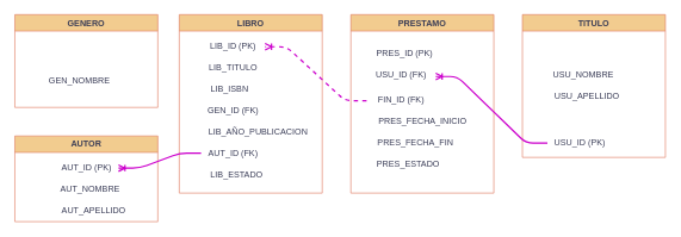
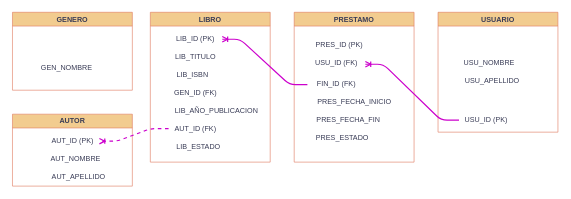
  <mxCell id="0" />
  <mxCell id="1" parent="0" />
  <mxCell id="2" value="LIBRO" style="swimlane;whiteSpace=wrap;html=1;labelBackgroundColor=none;fillColor=#F2CC8F;strokeColor=#E07A5F;fontColor=#393C56;" vertex="1" parent="1"><mxGeometry x="250" y="20" width="200" height="250" as="geometry" /></mxCell>
  <mxCell id="3" value="LIB_ID (PK)" style="text;html=1;align=center;verticalAlign=middle;resizable=0;points=[];autosize=1;strokeColor=none;fillColor=none;labelBackgroundColor=none;fontColor=#393C56;" vertex="1" parent="2"><mxGeometry x="30" y="30" width="90" height="30" as="geometry" /></mxCell>
  <mxCell id="4" value="LIB_TITULO" style="text;html=1;align=center;verticalAlign=middle;resizable=0;points=[];autosize=1;strokeColor=none;fillColor=none;labelBackgroundColor=none;fontColor=#393C56;" vertex="1" parent="2"><mxGeometry x="30" y="60" width="90" height="30" as="geometry" /></mxCell>
  <mxCell id="5" value="LIB_ISBN" style="text;html=1;align=center;verticalAlign=middle;resizable=0;points=[];autosize=1;strokeColor=none;fillColor=none;labelBackgroundColor=none;fontColor=#393C56;" vertex="1" parent="2"><mxGeometry x="30" y="90" width="80" height="30" as="geometry" /></mxCell>
  <mxCell id="6" value="GEN_ID (FK)" style="text;html=1;align=center;verticalAlign=middle;resizable=0;points=[];autosize=1;strokeColor=none;fillColor=none;labelBackgroundColor=none;fontColor=#393C56;" vertex="1" parent="2"><mxGeometry x="30" y="120" width="90" height="30" as="geometry" /></mxCell>
  <mxCell id="7" value="LIB_AÑO_PUBLICACION" style="text;html=1;align=center;verticalAlign=middle;resizable=0;points=[];autosize=1;strokeColor=none;fillColor=none;labelBackgroundColor=none;fontColor=#393C56;" vertex="1" parent="2"><mxGeometry x="30" y="150" width="160" height="30" as="geometry" /></mxCell>
  <mxCell id="8" value="AUT_ID (FK)" style="text;html=1;align=center;verticalAlign=middle;resizable=0;points=[];autosize=1;strokeColor=none;fillColor=none;labelBackgroundColor=none;fontColor=#393C56;" vertex="1" parent="2"><mxGeometry x="30" y="180" width="90" height="30" as="geometry" /></mxCell>
  <mxCell id="9" value="LIB_ESTADO" style="text;html=1;align=center;verticalAlign=middle;resizable=0;points=[];autosize=1;strokeColor=none;fillColor=none;labelBackgroundColor=none;fontColor=#393C56;" vertex="1" parent="2"><mxGeometry x="30" y="210" width="100" height="30" as="geometry" /></mxCell>
  <mxCell id="10" value="AUTOR" style="swimlane;whiteSpace=wrap;html=1;labelBackgroundColor=none;fillColor=#F2CC8F;strokeColor=#E07A5F;fontColor=#393C56;" vertex="1" parent="1"><mxGeometry x="20" y="190" width="200" height="120" as="geometry" /></mxCell>
  <mxCell id="11" value="AUT_ID (PK)" style="text;html=1;align=center;verticalAlign=middle;resizable=0;points=[];autosize=1;strokeColor=none;fillColor=none;labelBackgroundColor=none;fontColor=#393C56;" vertex="1" parent="10"><mxGeometry x="55" y="30" width="90" height="30" as="geometry" /></mxCell>
  <mxCell id="12" value="AUT_NOMBRE" style="text;html=1;align=center;verticalAlign=middle;resizable=0;points=[];autosize=1;strokeColor=none;fillColor=none;labelBackgroundColor=none;fontColor=#393C56;" vertex="1" parent="10"><mxGeometry x="50" y="60" width="110" height="30" as="geometry" /></mxCell>
  <mxCell id="13" value="AUT_APELLIDO" style="text;html=1;align=center;verticalAlign=middle;resizable=0;points=[];autosize=1;strokeColor=none;fillColor=none;labelBackgroundColor=none;fontColor=#393C56;" vertex="1" parent="10"><mxGeometry x="55" y="90" width="110" height="30" as="geometry" /></mxCell>
  <mxCell id="14" value="GENERO" style="swimlane;whiteSpace=wrap;html=1;labelBackgroundColor=none;fillColor=#F2CC8F;strokeColor=#E07A5F;fontColor=#393C56;" vertex="1" parent="1"><mxGeometry x="20" y="20" width="200" height="130" as="geometry" /></mxCell>
  <mxCell id="15" value="GEN_NOMBRE" style="text;html=1;align=center;verticalAlign=middle;resizable=0;points=[];autosize=1;strokeColor=none;fillColor=none;labelBackgroundColor=none;fontColor=#393C56;" vertex="1" parent="14"><mxGeometry x="35" y="78" width="110" height="30" as="geometry" /></mxCell>
  <mxCell id="16" value="PRESTAMO" style="swimlane;whiteSpace=wrap;html=1;labelBackgroundColor=none;fillColor=#F2CC8F;strokeColor=#E07A5F;fontColor=#393C56;" vertex="1" parent="1"><mxGeometry x="490" y="20" width="200" height="250" as="geometry" /></mxCell>
  <mxCell id="17" value="PRES_ID (PK)" style="text;html=1;align=center;verticalAlign=middle;resizable=0;points=[];autosize=1;strokeColor=none;fillColor=none;labelBackgroundColor=none;fontColor=#393C56;" vertex="1" parent="16"><mxGeometry x="25" y="40" width="100" height="30" as="geometry" /></mxCell>
  <mxCell id="18" value="USU_ID (FK)" style="text;html=1;align=center;verticalAlign=middle;resizable=0;points=[];autosize=1;strokeColor=none;fillColor=none;labelBackgroundColor=none;fontColor=#393C56;" vertex="1" parent="16"><mxGeometry x="25" y="70" width="90" height="30" as="geometry" /></mxCell>
  <mxCell id="19" value="FIN_ID (FK)" style="text;html=1;align=center;verticalAlign=middle;resizable=0;points=[];autosize=1;strokeColor=none;fillColor=none;labelBackgroundColor=none;fontColor=#393C56;" vertex="1" parent="16"><mxGeometry x="25" y="105" width="90" height="30" as="geometry" /></mxCell>
  <mxCell id="20" value="PRES_FECHA_INICIO" style="text;html=1;align=center;verticalAlign=middle;resizable=0;points=[];autosize=1;strokeColor=none;fillColor=none;labelBackgroundColor=none;fontColor=#393C56;" vertex="1" parent="16"><mxGeometry x="25" y="135" width="150" height="30" as="geometry" /></mxCell>
  <mxCell id="21" value="PRES_FECHA_FIN" style="text;html=1;align=center;verticalAlign=middle;resizable=0;points=[];autosize=1;strokeColor=none;fillColor=none;labelBackgroundColor=none;fontColor=#393C56;" vertex="1" parent="16"><mxGeometry x="25" y="165" width="130" height="30" as="geometry" /></mxCell>
  <mxCell id="22" value="PRES_ESTADO" style="text;html=1;align=center;verticalAlign=middle;resizable=0;points=[];autosize=1;strokeColor=none;fillColor=none;labelBackgroundColor=none;fontColor=#393C56;" vertex="1" parent="16"><mxGeometry x="25" y="195" width="110" height="30" as="geometry" /></mxCell>
- <mxCell id="23" value="TITULO" style="swimlane;whiteSpace=wrap;html=1;startSize=23;labelBackgroundColor=none;fillColor=#F2CC8F;strokeColor=#E07A5F;fontColor=#393C56;" vertex="1" parent="1"><mxGeometry x="730" y="20" width="200" height="200" as="geometry" /></mxCell>
+ <mxCell id="23" value="USUARIO" style="swimlane;whiteSpace=wrap;html=1;startSize=23;labelBackgroundColor=none;fillColor=#F2CC8F;strokeColor=#E07A5F;fontColor=#393C56;" vertex="1" parent="1"><mxGeometry x="730" y="20" width="200" height="200" as="geometry" /></mxCell>
  <mxCell id="24" value="USU_NOMBRE" style="text;html=1;align=center;verticalAlign=middle;resizable=0;points=[];autosize=1;strokeColor=none;fillColor=none;labelBackgroundColor=none;fontColor=#393C56;" vertex="1" parent="23"><mxGeometry x="30" y="70" width="110" height="30" as="geometry" /></mxCell>
  <mxCell id="25" value="USU_APELLIDO" style="text;html=1;align=center;verticalAlign=middle;resizable=0;points=[];autosize=1;strokeColor=none;fillColor=none;labelBackgroundColor=none;fontColor=#393C56;" vertex="1" parent="23"><mxGeometry x="35" y="100" width="110" height="30" as="geometry" /></mxCell>
  <mxCell id="26" value="USU_ID (PK)" style="text;html=1;align=center;verticalAlign=middle;resizable=0;points=[];autosize=1;strokeColor=none;fillColor=none;labelBackgroundColor=none;fontColor=#393C56;" vertex="1" parent="23"><mxGeometry x="35" y="165" width="90" height="30" as="geometry" /></mxCell>
  <mxCell id="27" value="" style="edgeStyle=entityRelationEdgeStyle;fontSize=12;html=1;endArrow=ERoneToMany;hachureGap=4;fontFamily=Architects Daughter;fontSource=https%3A%2F%2Ffonts.googleapis.com%2Fcss%3Ffamily%3DArchitects%2BDaughter;rounded=1;shadow=0;strokeColor=#CC00CC;strokeWidth=2;entryX=1.041;entryY=0.556;entryDx=0;entryDy=0;entryPerimeter=0;" edge="1" parent="1" source="26" target="18"><mxGeometry width="100" height="100" relative="1" as="geometry"><mxPoint x="806" y="176" as="sourcePoint" /><mxPoint x="665" y="88" as="targetPoint" /><Array as="points"><mxPoint x="417.3" y="192.51" /><mxPoint x="447.3" y="202.51" /><mxPoint x="767.3" y="110.01" /><mxPoint x="437.3" y="170.51" /><mxPoint x="417.3" y="252.51" /></Array></mxGeometry></mxCell>
- <mxCell id="28" value="" style="edgeStyle=entityRelationEdgeStyle;fontSize=12;html=1;endArrow=ERoneToMany;hachureGap=4;fontFamily=Architects Daughter;fontSource=https%3A%2F%2Ffonts.googleapis.com%2Fcss%3Ffamily%3DArchitects%2BDaughter;rounded=1;shadow=0;strokeColor=#CC00CC;strokeWidth=2;exitX=-0.033;exitY=0.522;exitDx=0;exitDy=0;exitPerimeter=0;dashed=1;" edge="1" parent="1" source="19" target="3"><mxGeometry width="100" height="100" relative="1" as="geometry"><mxPoint x="490" y="320" as="sourcePoint" /><mxPoint x="555" y="142.67" as="targetPoint" /><Array as="points"><mxPoint x="354.61" y="237.51" /><mxPoint x="384.61" y="247.51" /><mxPoint x="704.61" y="155.01" /><mxPoint x="374.61" y="215.51" /><mxPoint x="354.61" y="297.51" /></Array></mxGeometry></mxCell>
- <mxCell id="29" value="" style="edgeStyle=entityRelationEdgeStyle;fontSize=12;html=1;endArrow=ERoneToMany;hachureGap=4;fontFamily=Architects Daughter;fontSource=https%3A%2F%2Ffonts.googleapis.com%2Fcss%3Ffamily%3DArchitects%2BDaughter;rounded=1;shadow=0;strokeColor=#CC00CC;strokeWidth=2;exitX=0.005;exitY=0.467;exitDx=0;exitDy=0;exitPerimeter=0;" edge="1" parent="1" source="8" target="11"><mxGeometry width="100" height="100" relative="1" as="geometry"><mxPoint x="360" y="220" as="sourcePoint" /><mxPoint x="460" y="120" as="targetPoint" /></mxGeometry></mxCell>
+ <mxCell id="28" value="" style="edgeStyle=entityRelationEdgeStyle;fontSize=12;html=1;endArrow=ERoneToMany;hachureGap=4;fontFamily=Architects Daughter;fontSource=https%3A%2F%2Ffonts.googleapis.com%2Fcss%3Ffamily%3DArchitects%2BDaughter;rounded=1;shadow=0;strokeColor=#CC00CC;strokeWidth=2;exitX=-0.033;exitY=0.522;exitDx=0;exitDy=0;exitPerimeter=0;" edge="1" parent="1" source="19" target="3"><mxGeometry width="100" height="100" relative="1" as="geometry"><mxPoint x="490" y="320" as="sourcePoint" /><mxPoint x="555" y="142.67" as="targetPoint" /><Array as="points"><mxPoint x="354.61" y="237.51" /><mxPoint x="384.61" y="247.51" /><mxPoint x="704.61" y="155.01" /><mxPoint x="374.61" y="215.51" /><mxPoint x="354.61" y="297.51" /></Array></mxGeometry></mxCell>
+ <mxCell id="29" value="" style="edgeStyle=entityRelationEdgeStyle;fontSize=12;html=1;endArrow=ERoneToMany;hachureGap=4;fontFamily=Architects Daughter;fontSource=https%3A%2F%2Ffonts.googleapis.com%2Fcss%3Ffamily%3DArchitects%2BDaughter;rounded=1;shadow=0;strokeColor=#CC00CC;strokeWidth=2;exitX=0.005;exitY=0.467;exitDx=0;exitDy=0;exitPerimeter=0;dashed=1;" edge="1" parent="1" source="8" target="11"><mxGeometry width="100" height="100" relative="1" as="geometry"><mxPoint x="360" y="220" as="sourcePoint" /><mxPoint x="460" y="120" as="targetPoint" /></mxGeometry></mxCell>
